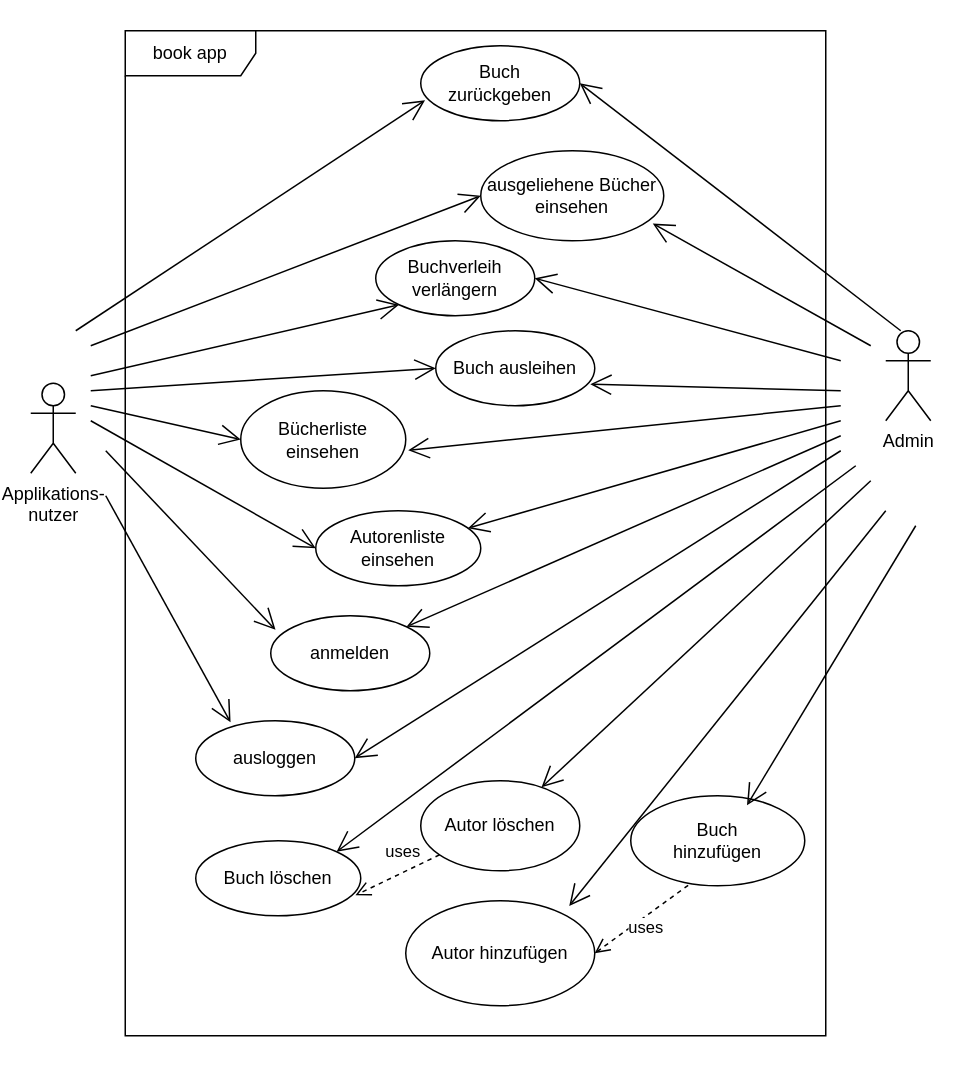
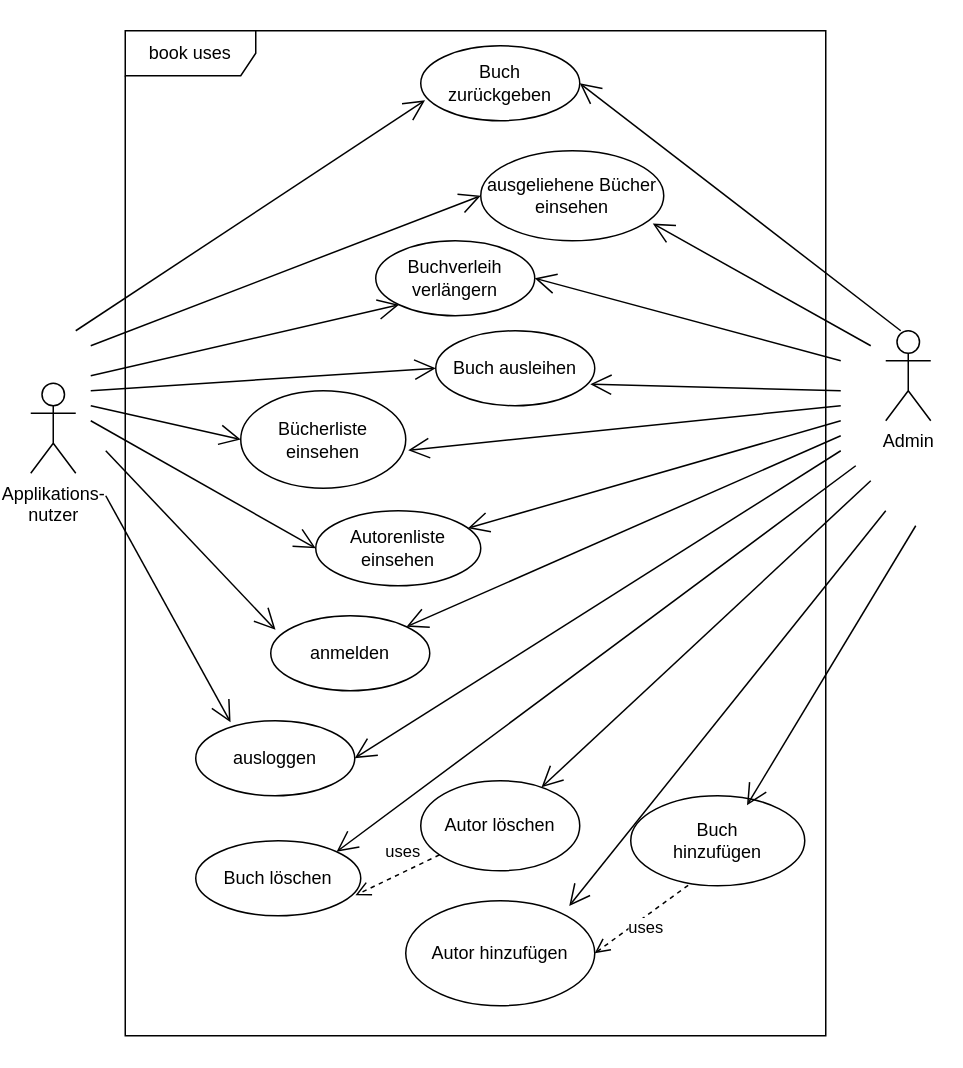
  <mxCell id="0" />
  <mxCell id="1" parent="0" />
  <mxCell id="2" value="Admin" style="shape=umlActor;verticalLabelPosition=bottom;verticalAlign=top;html=1;" vertex="1" parent="1"><mxGeometry x="590" y="220" width="30" height="60" as="geometry" /></mxCell>
  <mxCell id="3" value="Autorenliste&lt;br&gt;einsehen" style="ellipse;whiteSpace=wrap;html=1;" vertex="1" parent="1"><mxGeometry x="210" y="340" width="110" height="50" as="geometry" /></mxCell>
  <mxCell id="4" value="Bücherliste&lt;br&gt;einsehen" style="ellipse;whiteSpace=wrap;html=1;" vertex="1" parent="1"><mxGeometry x="160" y="260" width="110" height="65" as="geometry" /></mxCell>
  <mxCell id="5" value="Buch&lt;br&gt;hinzufügen" style="ellipse;whiteSpace=wrap;html=1;" vertex="1" parent="1"><mxGeometry x="420" y="530" width="116" height="60" as="geometry" /></mxCell>
  <mxCell id="6" value="Buch löschen" style="ellipse;whiteSpace=wrap;html=1;" vertex="1" parent="1"><mxGeometry x="130" y="560" width="110" height="50" as="geometry" /></mxCell>
  <mxCell id="7" value="Autor löschen" style="ellipse;whiteSpace=wrap;html=1;" vertex="1" parent="1"><mxGeometry x="280" y="520" width="106" height="60" as="geometry" /></mxCell>
  <mxCell id="8" value="Autor hinzufügen" style="ellipse;whiteSpace=wrap;html=1;" vertex="1" parent="1"><mxGeometry x="270" y="600" width="126" height="70" as="geometry" /></mxCell>
  <mxCell id="9" value="anmelden" style="ellipse;whiteSpace=wrap;html=1;" vertex="1" parent="1"><mxGeometry x="180" y="410" width="106" height="50" as="geometry" /></mxCell>
  <mxCell id="10" value="Buch ausleihen" style="ellipse;whiteSpace=wrap;html=1;" vertex="1" parent="1"><mxGeometry x="290" y="220" width="106" height="50" as="geometry" /></mxCell>
  <mxCell id="11" value="Buchverleih&lt;br&gt;verlängern" style="ellipse;whiteSpace=wrap;html=1;" vertex="1" parent="1"><mxGeometry x="250" y="160" width="106" height="50" as="geometry" /></mxCell>
  <mxCell id="12" value="Buch &lt;br&gt;zurückgeben" style="ellipse;whiteSpace=wrap;html=1;" vertex="1" parent="1"><mxGeometry x="280" y="30" width="106" height="50" as="geometry" /></mxCell>
  <mxCell id="13" value="ausgeliehene Bücher einsehen" style="ellipse;whiteSpace=wrap;html=1;" vertex="1" parent="1"><mxGeometry x="320" y="100" width="122" height="60" as="geometry" /></mxCell>
  <mxCell id="14" value="uses" style="html=1;verticalAlign=bottom;endArrow=open;dashed=1;endSize=8;entryX=0.968;entryY=0.727;entryDx=0;entryDy=0;entryPerimeter=0;" edge="1" parent="1" source="7" target="6"><mxGeometry x="-0.198" y="-5" relative="1" as="geometry"><mxPoint x="410" y="410" as="sourcePoint" /><mxPoint x="283" y="440" as="targetPoint" /><mxPoint as="offset" /></mxGeometry></mxCell>
  <mxCell id="15" value="uses" style="html=1;verticalAlign=bottom;endArrow=open;dashed=1;endSize=8;exitX=0.33;exitY=0.995;exitDx=0;exitDy=0;exitPerimeter=0;entryX=1;entryY=0.5;entryDx=0;entryDy=0;" edge="1" parent="1" source="5" target="8"><mxGeometry x="0.167" y="14" relative="1" as="geometry"><mxPoint x="339.523" y="428.787" as="sourcePoint" /><mxPoint x="283.891" y="392.678" as="targetPoint" /><mxPoint as="offset" /></mxGeometry></mxCell>
  <mxCell id="16" value="Applikations-&lt;br&gt;nutzer" style="shape=umlActor;verticalLabelPosition=bottom;verticalAlign=top;html=1;" vertex="1" parent="1"><mxGeometry x="20" y="255" width="30" height="60" as="geometry" /></mxCell>
  <mxCell id="17" value="" style="endArrow=open;endFill=1;endSize=12;html=1;entryX=0;entryY=0.5;entryDx=0;entryDy=0;" edge="1" parent="1" target="4"><mxGeometry width="160" relative="1" as="geometry"><mxPoint x="60" y="270" as="sourcePoint" /><mxPoint x="450" y="410" as="targetPoint" /></mxGeometry></mxCell>
  <mxCell id="18" value="" style="endArrow=open;endFill=1;endSize=12;html=1;entryX=0;entryY=0.5;entryDx=0;entryDy=0;" edge="1" parent="1" target="13"><mxGeometry width="160" relative="1" as="geometry"><mxPoint x="60" y="230" as="sourcePoint" /><mxPoint x="204" y="272.5" as="targetPoint" /></mxGeometry></mxCell>
  <mxCell id="19" value="" style="endArrow=open;endFill=1;endSize=12;html=1;entryX=0;entryY=1;entryDx=0;entryDy=0;" edge="1" parent="1" target="11"><mxGeometry width="160" relative="1" as="geometry"><mxPoint x="60" y="250" as="sourcePoint" /><mxPoint x="324" y="190" as="targetPoint" /></mxGeometry></mxCell>
  <mxCell id="20" value="" style="endArrow=open;endFill=1;endSize=12;html=1;entryX=0;entryY=0.5;entryDx=0;entryDy=0;" edge="1" parent="1" target="10"><mxGeometry width="160" relative="1" as="geometry"><mxPoint x="60" y="260" as="sourcePoint" /><mxPoint x="344.523" y="132.678" as="targetPoint" /></mxGeometry></mxCell>
  <mxCell id="21" value="" style="endArrow=open;endFill=1;endSize=12;html=1;entryX=0;entryY=0.5;entryDx=0;entryDy=0;" edge="1" parent="1" target="3"><mxGeometry width="160" relative="1" as="geometry"><mxPoint x="60" y="280" as="sourcePoint" /><mxPoint x="219" y="280" as="targetPoint" /></mxGeometry></mxCell>
  <mxCell id="22" value="" style="endArrow=open;endFill=1;endSize=12;html=1;entryX=1;entryY=0;entryDx=0;entryDy=0;" edge="1" parent="1" target="6"><mxGeometry width="160" relative="1" as="geometry"><mxPoint x="570" y="310" as="sourcePoint" /><mxPoint x="210" y="550" as="targetPoint" /></mxGeometry></mxCell>
  <mxCell id="23" value="" style="endArrow=open;endFill=1;endSize=12;html=1;entryX=0.027;entryY=0.727;entryDx=0;entryDy=0;entryPerimeter=0;" edge="1" parent="1" target="12"><mxGeometry width="160" relative="1" as="geometry"><mxPoint x="50" y="220" as="sourcePoint" /><mxPoint x="270.182" y="135.1" as="targetPoint" /></mxGeometry></mxCell>
  <mxCell id="24" value="" style="endArrow=open;endFill=1;endSize=12;html=1;entryX=0.668;entryY=0.106;entryDx=0;entryDy=0;entryPerimeter=0;" edge="1" parent="1" target="5"><mxGeometry width="160" relative="1" as="geometry"><mxPoint x="610" y="350" as="sourcePoint" /><mxPoint x="430" y="405" as="targetPoint" /></mxGeometry></mxCell>
  <mxCell id="25" value="" style="endArrow=open;endFill=1;endSize=12;html=1;entryX=0.865;entryY=0.049;entryDx=0;entryDy=0;entryPerimeter=0;" edge="1" parent="1" target="8"><mxGeometry width="160" relative="1" as="geometry"><mxPoint x="590" y="340" as="sourcePoint" /><mxPoint x="437.488" y="526.36" as="targetPoint" /></mxGeometry></mxCell>
  <mxCell id="26" value="" style="endArrow=open;endFill=1;endSize=12;html=1;" edge="1" parent="1" target="7"><mxGeometry width="160" relative="1" as="geometry"><mxPoint x="580" y="320" as="sourcePoint" /><mxPoint x="250" y="415" as="targetPoint" /></mxGeometry></mxCell>
  <mxCell id="27" value="" style="endArrow=open;endFill=1;endSize=12;html=1;" edge="1" parent="1" target="3"><mxGeometry width="160" relative="1" as="geometry"><mxPoint x="560" y="280" as="sourcePoint" /><mxPoint x="250" y="415" as="targetPoint" /></mxGeometry></mxCell>
  <mxCell id="28" value="" style="endArrow=open;endFill=1;endSize=12;html=1;entryX=1.015;entryY=0.611;entryDx=0;entryDy=0;entryPerimeter=0;" edge="1" parent="1" target="4"><mxGeometry width="160" relative="1" as="geometry"><mxPoint x="560" y="270" as="sourcePoint" /><mxPoint x="301.188" y="344.774" as="targetPoint" /></mxGeometry></mxCell>
  <mxCell id="29" value="" style="endArrow=open;endFill=1;endSize=12;html=1;entryX=0.972;entryY=0.712;entryDx=0;entryDy=0;entryPerimeter=0;" edge="1" parent="1" target="10"><mxGeometry width="160" relative="1" as="geometry"><mxPoint x="560" y="260" as="sourcePoint" /><mxPoint x="330.65" y="287.215" as="targetPoint" /></mxGeometry></mxCell>
  <mxCell id="30" value="" style="endArrow=open;endFill=1;endSize=12;html=1;entryX=0.94;entryY=0.809;entryDx=0;entryDy=0;entryPerimeter=0;" edge="1" parent="1" target="13"><mxGeometry width="160" relative="1" as="geometry"><mxPoint x="580" y="230" as="sourcePoint" /><mxPoint x="481.032" y="235.6" as="targetPoint" /></mxGeometry></mxCell>
  <mxCell id="31" value="" style="endArrow=open;endFill=1;endSize=12;html=1;entryX=1;entryY=0.5;entryDx=0;entryDy=0;" edge="1" parent="1" target="11"><mxGeometry width="160" relative="1" as="geometry"><mxPoint x="560" y="240" as="sourcePoint" /><mxPoint x="491.836" y="186.88" as="targetPoint" /></mxGeometry></mxCell>
  <mxCell id="32" value="" style="endArrow=open;endFill=1;endSize=12;html=1;entryX=1;entryY=0.5;entryDx=0;entryDy=0;" edge="1" parent="1" target="12"><mxGeometry width="160" relative="1" as="geometry"><mxPoint x="600" y="220" as="sourcePoint" /><mxPoint x="484" y="95" as="targetPoint" /></mxGeometry></mxCell>
  <mxCell id="33" value="ausloggen" style="ellipse;whiteSpace=wrap;html=1;" vertex="1" parent="1"><mxGeometry x="130" y="480" width="106" height="50" as="geometry" /></mxCell>
  <mxCell id="34" value="" style="endArrow=open;endFill=1;endSize=12;html=1;entryX=0.03;entryY=0.188;entryDx=0;entryDy=0;entryPerimeter=0;" edge="1" parent="1" target="9"><mxGeometry width="160" relative="1" as="geometry"><mxPoint x="70" y="300" as="sourcePoint" /><mxPoint x="170" y="365" as="targetPoint" /></mxGeometry></mxCell>
  <mxCell id="35" value="" style="endArrow=open;endFill=1;endSize=12;html=1;entryX=1;entryY=0;entryDx=0;entryDy=0;" edge="1" parent="1" target="9"><mxGeometry width="160" relative="1" as="geometry"><mxPoint x="560" y="290" as="sourcePoint" /><mxPoint x="175.18" y="409.4" as="targetPoint" /></mxGeometry></mxCell>
  <mxCell id="36" value="" style="endArrow=open;endFill=1;endSize=12;html=1;entryX=0.219;entryY=0.02;entryDx=0;entryDy=0;entryPerimeter=0;" edge="1" parent="1" target="33"><mxGeometry width="160" relative="1" as="geometry"><mxPoint x="70" y="330" as="sourcePoint" /><mxPoint x="175.18" y="409.4" as="targetPoint" /></mxGeometry></mxCell>
  <mxCell id="37" value="" style="endArrow=open;endFill=1;endSize=12;html=1;entryX=1;entryY=0.5;entryDx=0;entryDy=0;" edge="1" parent="1" target="33"><mxGeometry width="160" relative="1" as="geometry"><mxPoint x="560" y="300" as="sourcePoint" /><mxPoint x="143.214" y="491" as="targetPoint" /></mxGeometry></mxCell>
- <mxCell id="38" value="book app" style="shape=umlFrame;whiteSpace=wrap;html=1;width=87;height=30;" vertex="1" parent="1"><mxGeometry x="83" y="20" width="467" height="670" as="geometry" /></mxCell>
+ <mxCell id="38" value="book uses" style="shape=umlFrame;whiteSpace=wrap;html=1;width=87;height=30;" vertex="1" parent="1"><mxGeometry x="83" y="20" width="467" height="670" as="geometry" /></mxCell>
